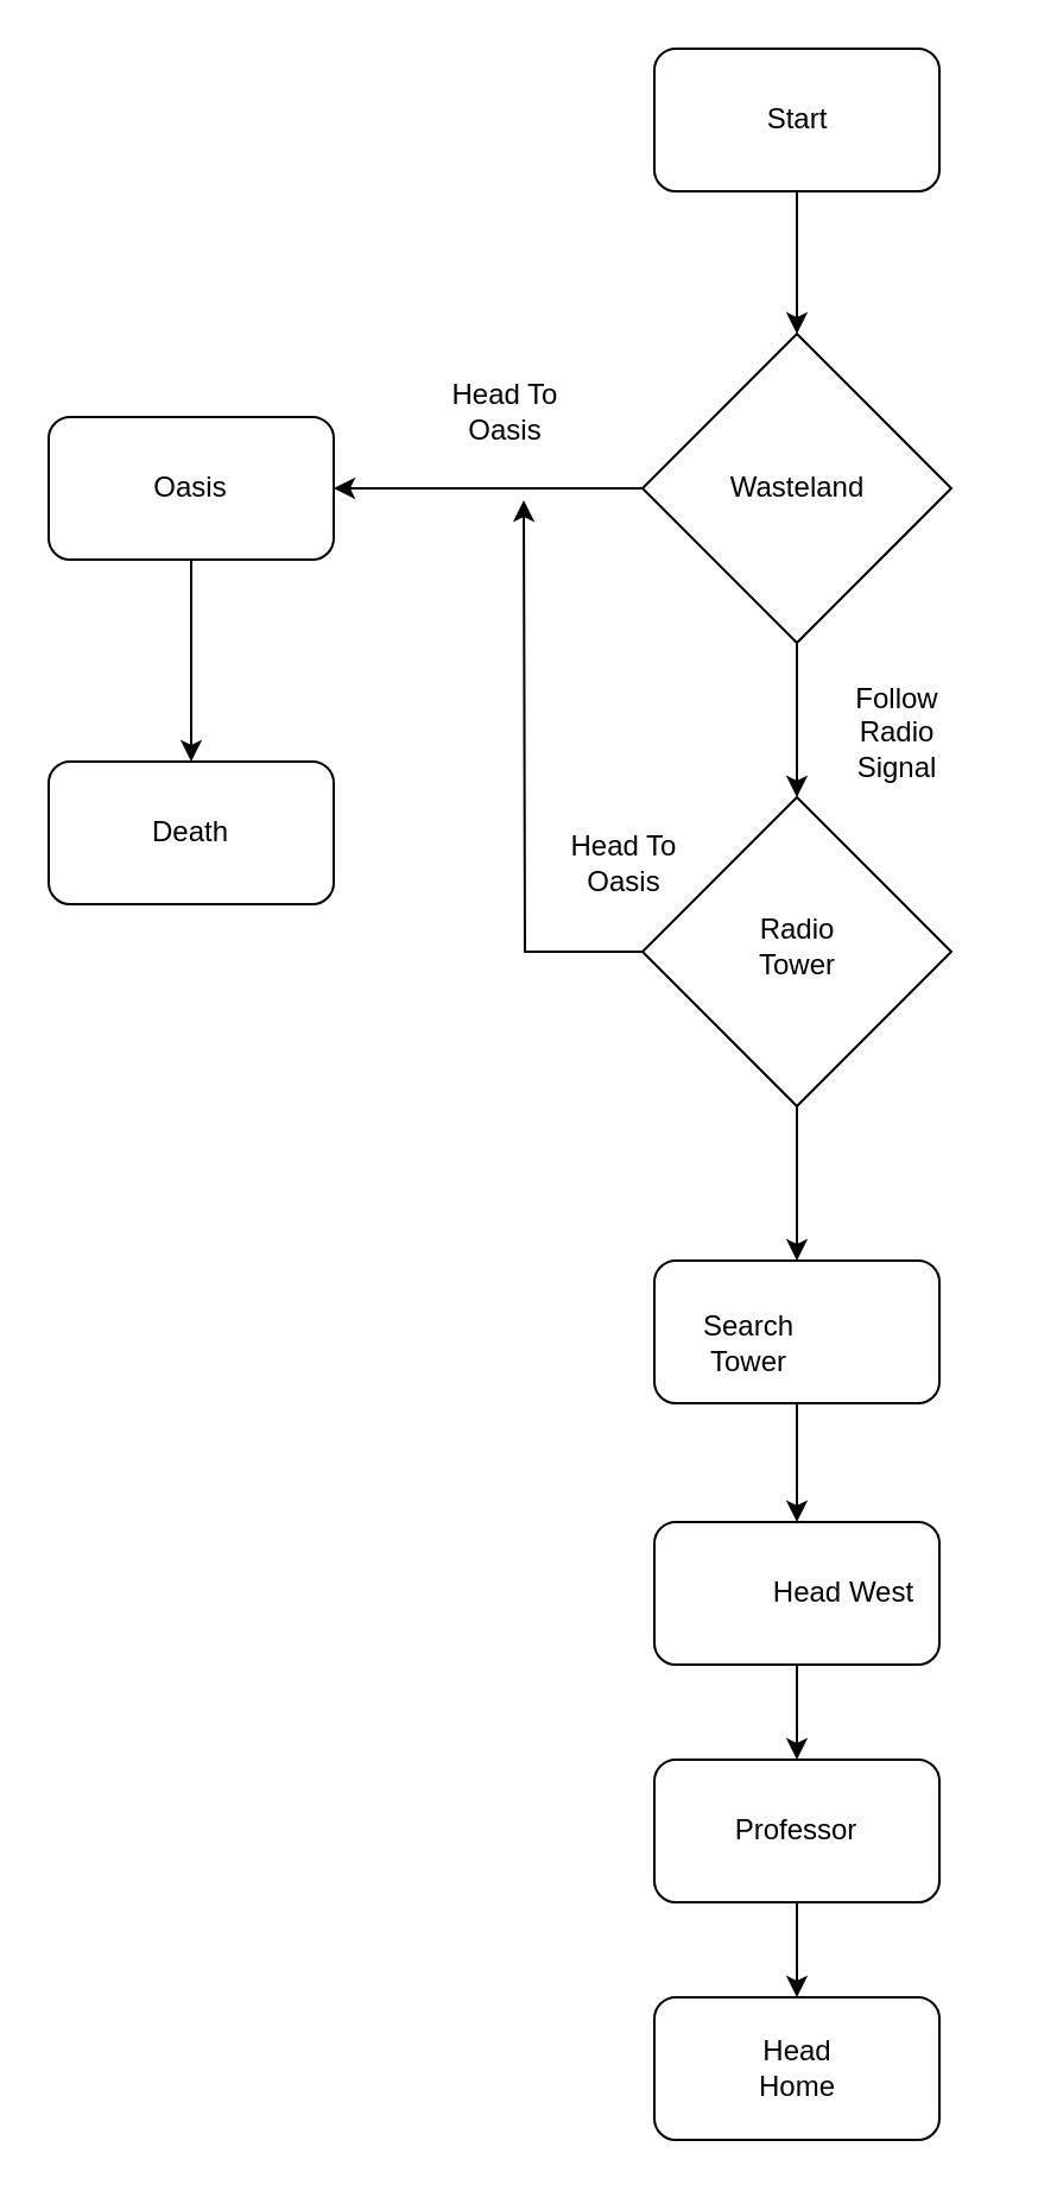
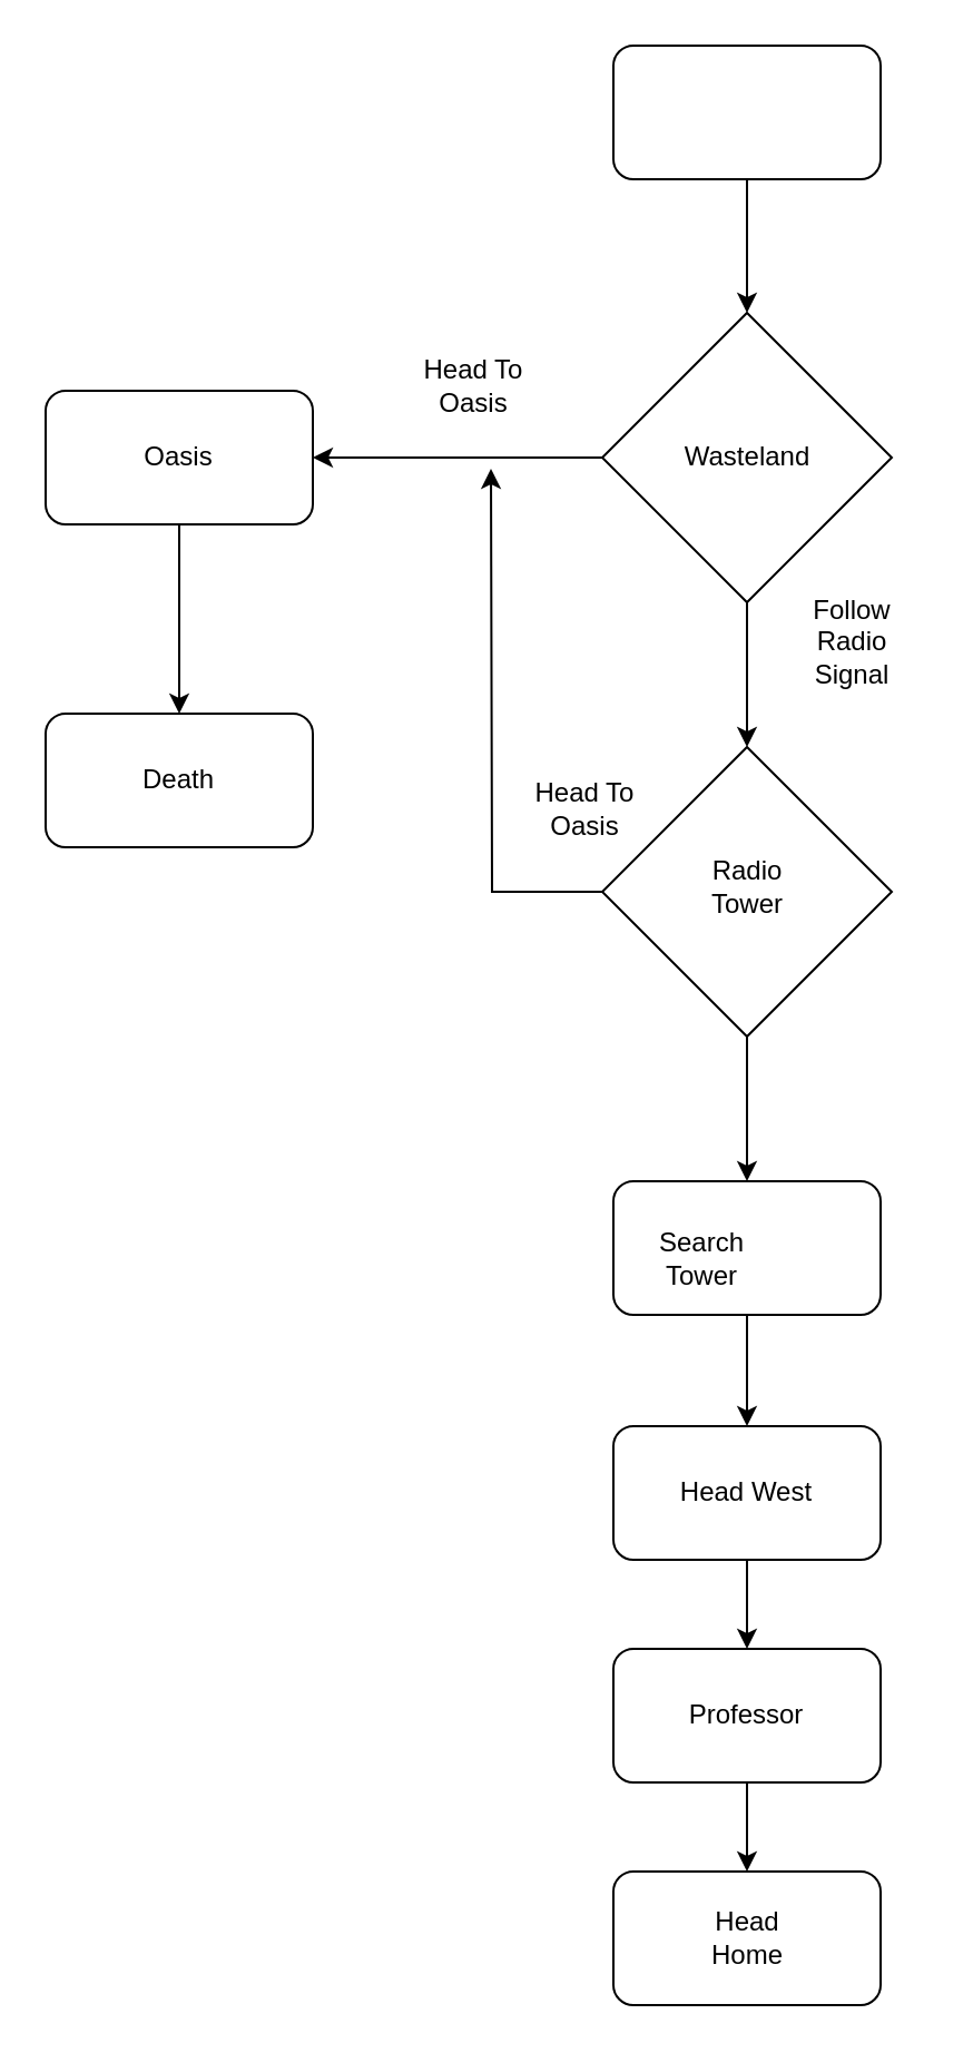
  <mxCell id="0" />
  <mxCell id="1" parent="0" />
  <mxCell id="2" style="edgeStyle=orthogonalEdgeStyle;rounded=0;orthogonalLoop=1;jettySize=auto;html=1;entryX=0.5;entryY=0;entryDx=0;entryDy=0;" edge="1" parent="1" source="3" target="28"><mxGeometry relative="1" as="geometry" /></mxCell>
  <mxCell id="3" value="" style="rounded=1;whiteSpace=wrap;html=1;" vertex="1" parent="1"><mxGeometry x="275" y="640" width="120" height="60" as="geometry" /></mxCell>
  <mxCell id="4" style="edgeStyle=orthogonalEdgeStyle;rounded=0;orthogonalLoop=1;jettySize=auto;html=1;" edge="1" parent="1" source="6"><mxGeometry relative="1" as="geometry"><mxPoint x="220" y="210" as="targetPoint" /></mxGeometry></mxCell>
  <mxCell id="5" style="edgeStyle=orthogonalEdgeStyle;rounded=0;orthogonalLoop=1;jettySize=auto;html=1;entryX=0.5;entryY=0;entryDx=0;entryDy=0;" edge="1" parent="1" source="6" target="24"><mxGeometry relative="1" as="geometry" /></mxCell>
  <mxCell id="6" value="" style="rhombus;whiteSpace=wrap;html=1;" vertex="1" parent="1"><mxGeometry x="270" y="335" width="130" height="130" as="geometry" /></mxCell>
  <mxCell id="7" style="edgeStyle=orthogonalEdgeStyle;rounded=0;orthogonalLoop=1;jettySize=auto;html=1;" edge="1" parent="1" source="8"><mxGeometry relative="1" as="geometry"><mxPoint x="335" y="140" as="targetPoint" /></mxGeometry></mxCell>
  <mxCell id="8" value="" style="rounded=1;whiteSpace=wrap;html=1;" vertex="1" parent="1"><mxGeometry x="275" y="20" width="120" height="60" as="geometry" /></mxCell>
  <mxCell id="9" style="edgeStyle=orthogonalEdgeStyle;rounded=0;orthogonalLoop=1;jettySize=auto;html=1;entryX=0.5;entryY=0;entryDx=0;entryDy=0;" edge="1" parent="1" source="10" target="6"><mxGeometry relative="1" as="geometry" /></mxCell>
  <mxCell id="10" value="" style="rhombus;whiteSpace=wrap;html=1;" vertex="1" parent="1"><mxGeometry x="270" y="140" width="130" height="130" as="geometry" /></mxCell>
  <mxCell id="11" value="" style="endArrow=classic;html=1;rounded=0;exitX=0;exitY=0.5;exitDx=0;exitDy=0;" edge="1" parent="1" source="10"><mxGeometry width="50" height="50" relative="1" as="geometry"><mxPoint x="250" y="180" as="sourcePoint" /><mxPoint x="140" y="205" as="targetPoint" /></mxGeometry></mxCell>
  <mxCell id="12" value="" style="rounded=1;whiteSpace=wrap;html=1;" vertex="1" parent="1"><mxGeometry x="20" y="175" width="120" height="60" as="geometry" /></mxCell>
  <mxCell id="13" value="" style="endArrow=classic;html=1;rounded=0;exitX=0.5;exitY=1;exitDx=0;exitDy=0;" edge="1" parent="1" source="12"><mxGeometry width="50" height="50" relative="1" as="geometry"><mxPoint x="140" y="300" as="sourcePoint" /><mxPoint x="80" y="320" as="targetPoint" /></mxGeometry></mxCell>
  <mxCell id="14" value="" style="rounded=1;whiteSpace=wrap;html=1;" vertex="1" parent="1"><mxGeometry x="20" y="320" width="120" height="60" as="geometry" /></mxCell>
- <mxCell id="15" value="Start" style="text;strokeColor=none;align=center;fillColor=none;html=1;verticalAlign=middle;whiteSpace=wrap;rounded=0;" vertex="1" parent="1"><mxGeometry x="303" y="32.5" width="65" height="35" as="geometry" /></mxCell>
  <mxCell id="16" value="Oasis" style="text;strokeColor=none;align=center;fillColor=none;html=1;verticalAlign=middle;whiteSpace=wrap;rounded=0;" vertex="1" parent="1"><mxGeometry x="50" y="190" width="60" height="30" as="geometry" /></mxCell>
  <mxCell id="17" value="Death" style="text;strokeColor=none;align=center;fillColor=none;html=1;verticalAlign=middle;whiteSpace=wrap;rounded=0;" vertex="1" parent="1"><mxGeometry x="50" y="335" width="60" height="30" as="geometry" /></mxCell>
  <mxCell id="18" value="Radio Tower" style="text;strokeColor=none;align=center;fillColor=none;html=1;verticalAlign=middle;whiteSpace=wrap;rounded=0;" vertex="1" parent="1"><mxGeometry x="303" y="380" width="65" height="35" as="geometry" /></mxCell>
  <mxCell id="19" value="Wasteland" style="text;strokeColor=none;align=center;fillColor=none;html=1;verticalAlign=middle;whiteSpace=wrap;rounded=0;" vertex="1" parent="1"><mxGeometry x="303" y="187.5" width="65" height="35" as="geometry" /></mxCell>
  <mxCell id="20" value="Head To Oasis" style="text;strokeColor=none;align=center;fillColor=none;html=1;verticalAlign=middle;whiteSpace=wrap;rounded=0;" vertex="1" parent="1"><mxGeometry x="180" y="155" width="65" height="35" as="geometry" /></mxCell>
- <mxCell id="21" value="Follow Radio Signal" style="text;strokeColor=none;align=center;fillColor=none;html=1;verticalAlign=middle;whiteSpace=wrap;rounded=0;" vertex="1" parent="1"><mxGeometry x="345" y="290" width="65" height="35" as="geometry" /></mxCell>
+ <mxCell id="21" value="Follow Radio Signal" style="text;strokeColor=none;align=center;fillColor=none;html=1;verticalAlign=middle;whiteSpace=wrap;rounded=0;" vertex="1" parent="1"><mxGeometry x="350" y="270" width="65" height="35" as="geometry" /></mxCell>
  <mxCell id="22" value="Head To Oasis" style="text;strokeColor=none;align=center;fillColor=none;html=1;verticalAlign=middle;whiteSpace=wrap;rounded=0;" vertex="1" parent="1"><mxGeometry x="230" y="345" width="65" height="35" as="geometry" /></mxCell>
  <mxCell id="23" style="edgeStyle=orthogonalEdgeStyle;rounded=0;orthogonalLoop=1;jettySize=auto;html=1;entryX=0.5;entryY=0;entryDx=0;entryDy=0;" edge="1" parent="1" source="24" target="3"><mxGeometry relative="1" as="geometry" /></mxCell>
  <mxCell id="24" value="" style="rounded=1;whiteSpace=wrap;html=1;" vertex="1" parent="1"><mxGeometry x="275" y="530" width="120" height="60" as="geometry" /></mxCell>
  <mxCell id="25" value="Search Tower" style="text;strokeColor=none;align=center;fillColor=none;html=1;verticalAlign=middle;whiteSpace=wrap;rounded=0;" vertex="1" parent="1"><mxGeometry x="280" y="545" width="70" height="40" as="geometry" /></mxCell>
- <mxCell id="26" value="Head West" style="text;strokeColor=none;align=center;fillColor=none;html=1;verticalAlign=middle;whiteSpace=wrap;rounded=0;" vertex="1" parent="1"><mxGeometry x="320" y="650" width="70" height="40" as="geometry" /></mxCell>
+ <mxCell id="26" value="Head West" style="text;strokeColor=none;align=center;fillColor=none;html=1;verticalAlign=middle;whiteSpace=wrap;rounded=0;" vertex="1" parent="1"><mxGeometry x="300" y="650" width="70" height="40" as="geometry" /></mxCell>
  <mxCell id="27" style="edgeStyle=orthogonalEdgeStyle;rounded=0;orthogonalLoop=1;jettySize=auto;html=1;entryX=0.5;entryY=0;entryDx=0;entryDy=0;" edge="1" parent="1" source="28" target="29"><mxGeometry relative="1" as="geometry" /></mxCell>
  <mxCell id="28" value="" style="rounded=1;whiteSpace=wrap;html=1;" vertex="1" parent="1"><mxGeometry x="275" y="740" width="120" height="60" as="geometry" /></mxCell>
  <mxCell id="29" value="" style="rounded=1;whiteSpace=wrap;html=1;" vertex="1" parent="1"><mxGeometry x="275" y="840" width="120" height="60" as="geometry" /></mxCell>
  <mxCell id="30" value="Professor" style="text;strokeColor=none;align=center;fillColor=none;html=1;verticalAlign=middle;whiteSpace=wrap;rounded=0;" vertex="1" parent="1"><mxGeometry x="300" y="750" width="70" height="40" as="geometry" /></mxCell>
  <mxCell id="31" value="Head Home" style="text;strokeColor=none;align=center;fillColor=none;html=1;verticalAlign=middle;whiteSpace=wrap;rounded=0;" vertex="1" parent="1"><mxGeometry x="303" y="852.5" width="65" height="35" as="geometry" /></mxCell>
